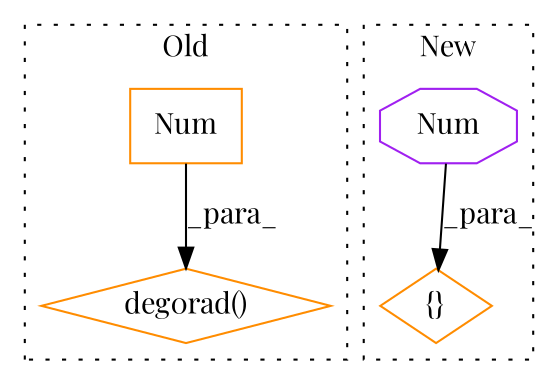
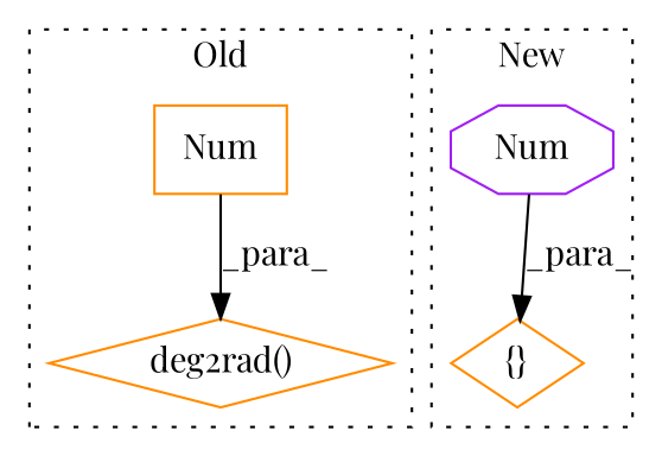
  digraph {
    fontname="Playfair Display"
    node [a=76 shape=diamond color=darkorange fontname="Playfair Display"]
    edge [fontname="Playfair Display"]
-   n1 [a=75 l="11,1" label="deg0rad()" s="1168,1183"]
+   n1 [a=75 l="11,1" label="deg2rad()" s="1168,1183"]
    n2 [l=4 label=Num s=1179 shape=box]
    n3 [a=59 l="1,0" label="{}" s="877,898"]
    n4 [l=1 label=Num s=888 shape=octagon color=purple]
    subgraph cluster_1 {
      label=Old
      style=dotted
      n1
      n2
    }
    subgraph cluster_2 {
      label=New
      style=dotted
      n3
      n4
    }
    n2 -> n1 [label=_para_]
    n4 -> n3 [label=_para_]
  }
